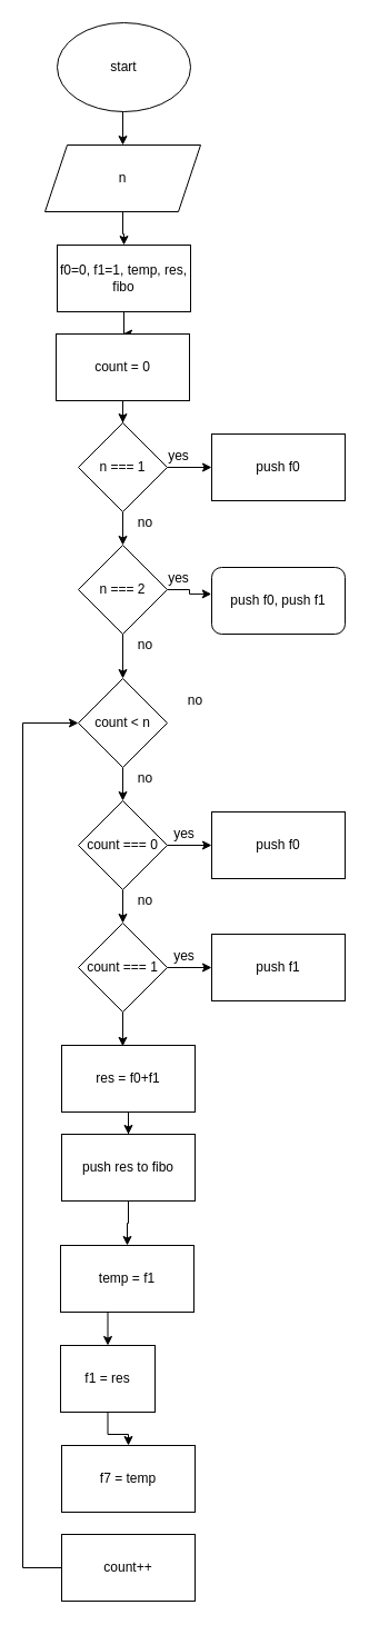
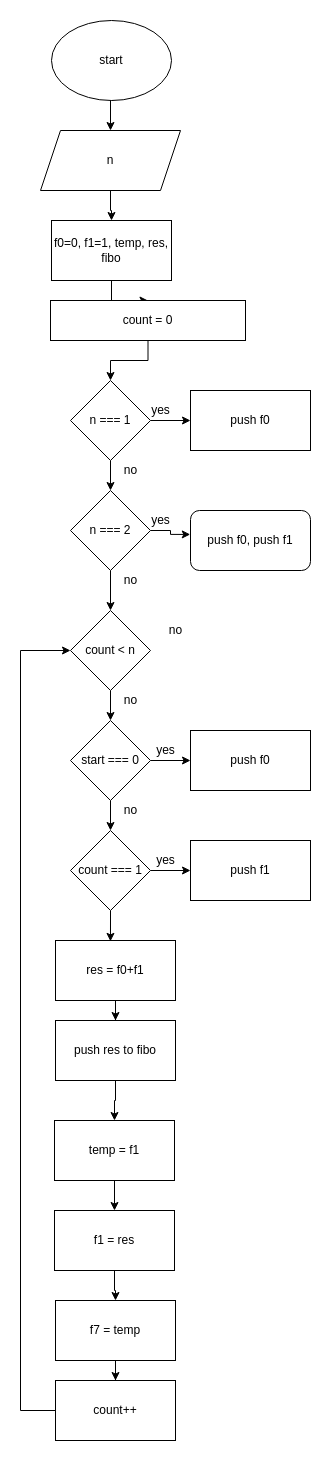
  <mxCell id="0" />
  <mxCell id="1" parent="0" />
  <mxCell id="2" style="edgeStyle=orthogonalEdgeStyle;rounded=0;orthogonalLoop=1;jettySize=auto;html=1;exitX=0.5;exitY=1;exitDx=0;exitDy=0;entryX=0.5;entryY=0;entryDx=0;entryDy=0;" edge="1" parent="1" source="3" target="5"><mxGeometry relative="1" as="geometry" /></mxCell>
  <mxCell id="3" value="start" style="ellipse;whiteSpace=wrap;html=1;" vertex="1" parent="1"><mxGeometry x="51" y="20" width="120" height="80" as="geometry" /></mxCell>
  <mxCell id="4" style="edgeStyle=orthogonalEdgeStyle;rounded=0;orthogonalLoop=1;jettySize=auto;html=1;entryX=0.5;entryY=0;entryDx=0;entryDy=0;" edge="1" parent="1" source="5" target="9"><mxGeometry relative="1" as="geometry" /></mxCell>
  <mxCell id="5" value="n" style="shape=parallelogram;perimeter=parallelogramPerimeter;whiteSpace=wrap;html=1;fixedSize=1;" vertex="1" parent="1"><mxGeometry x="40" y="130" width="140" height="60" as="geometry" /></mxCell>
  <mxCell id="6" style="edgeStyle=orthogonalEdgeStyle;rounded=0;orthogonalLoop=1;jettySize=auto;html=1;entryX=0.5;entryY=0;entryDx=0;entryDy=0;" edge="1" parent="1" source="7" target="38"><mxGeometry relative="1" as="geometry" /></mxCell>
  <mxCell id="7" value="count &amp;lt; n" style="rhombus;whiteSpace=wrap;html=1;" vertex="1" parent="1"><mxGeometry x="70" y="610" width="80" height="80" as="geometry" /></mxCell>
  <mxCell id="8" style="edgeStyle=orthogonalEdgeStyle;rounded=0;orthogonalLoop=1;jettySize=auto;html=1;" edge="1" parent="1" source="9" target="11"><mxGeometry relative="1" as="geometry" /></mxCell>
  <mxCell id="9" value="f0=0, f1=1, temp, res, fibo" style="rounded=0;whiteSpace=wrap;html=1;" vertex="1" parent="1"><mxGeometry x="51" y="220" width="120" height="60" as="geometry" /></mxCell>
  <mxCell id="10" style="edgeStyle=orthogonalEdgeStyle;rounded=0;orthogonalLoop=1;jettySize=auto;html=1;" edge="1" parent="1" source="11" target="16"><mxGeometry relative="1" as="geometry" /></mxCell>
- <mxCell id="11" value="count = 0" style="rounded=0;whiteSpace=wrap;html=1;" vertex="1" parent="1"><mxGeometry x="50" y="300" width="120" height="60" as="geometry" /></mxCell>
+ <mxCell id="11" value="count = 0" style="rounded=0;whiteSpace=wrap;html=1;" vertex="1" parent="1"><mxGeometry x="50" y="300" width="195" height="40" as="geometry" /></mxCell>
  <mxCell id="12" style="edgeStyle=orthogonalEdgeStyle;rounded=0;orthogonalLoop=1;jettySize=auto;html=1;entryX=0.5;entryY=0;entryDx=0;entryDy=0;" edge="1" parent="1" source="13" target="33"><mxGeometry relative="1" as="geometry" /></mxCell>
  <mxCell id="13" value="res = f0+f1" style="rounded=0;whiteSpace=wrap;html=1;" vertex="1" parent="1"><mxGeometry x="55" y="940" width="120" height="60" as="geometry" /></mxCell>
  <mxCell id="14" style="edgeStyle=orthogonalEdgeStyle;rounded=0;orthogonalLoop=1;jettySize=auto;html=1;entryX=0;entryY=0.5;entryDx=0;entryDy=0;" edge="1" parent="1" source="16" target="20"><mxGeometry relative="1" as="geometry" /></mxCell>
  <mxCell id="15" style="edgeStyle=orthogonalEdgeStyle;rounded=0;orthogonalLoop=1;jettySize=auto;html=1;entryX=0.5;entryY=0;entryDx=0;entryDy=0;" edge="1" parent="1" source="16" target="19"><mxGeometry relative="1" as="geometry" /></mxCell>
  <mxCell id="16" value="n === 1" style="rhombus;whiteSpace=wrap;html=1;" vertex="1" parent="1"><mxGeometry x="70" y="380" width="80" height="80" as="geometry" /></mxCell>
  <mxCell id="17" style="edgeStyle=orthogonalEdgeStyle;rounded=0;orthogonalLoop=1;jettySize=auto;html=1;entryX=-0.002;entryY=0.399;entryDx=0;entryDy=0;entryPerimeter=0;" edge="1" parent="1" source="19" target="21"><mxGeometry relative="1" as="geometry" /></mxCell>
  <mxCell id="18" style="edgeStyle=orthogonalEdgeStyle;rounded=0;orthogonalLoop=1;jettySize=auto;html=1;entryX=0.5;entryY=0;entryDx=0;entryDy=0;" edge="1" parent="1" source="19" target="7"><mxGeometry relative="1" as="geometry" /></mxCell>
  <mxCell id="19" value="n === 2" style="rhombus;whiteSpace=wrap;html=1;" vertex="1" parent="1"><mxGeometry x="70" y="490" width="80" height="80" as="geometry" /></mxCell>
  <mxCell id="20" value="push f0" style="rounded=0;whiteSpace=wrap;html=1;" vertex="1" parent="1"><mxGeometry x="190" y="390" width="120" height="60" as="geometry" /></mxCell>
  <mxCell id="21" value="push f0, push f1" style="whiteSpace=wrap;html=1;rounded=1;" vertex="1" parent="1"><mxGeometry x="190" y="510" width="120" height="60" as="geometry" /></mxCell>
  <mxCell id="22" style="edgeStyle=orthogonalEdgeStyle;rounded=0;orthogonalLoop=1;jettySize=auto;html=1;exitX=0.5;exitY=1;exitDx=0;exitDy=0;entryX=0.5;entryY=0;entryDx=0;entryDy=0;" edge="1" parent="1" source="23" target="25"><mxGeometry relative="1" as="geometry" /></mxCell>
  <mxCell id="23" value="temp = f1" style="rounded=0;whiteSpace=wrap;html=1;" vertex="1" parent="1"><mxGeometry x="54" y="1120" width="120" height="60" as="geometry" /></mxCell>
  <mxCell id="24" style="edgeStyle=orthogonalEdgeStyle;rounded=0;orthogonalLoop=1;jettySize=auto;html=1;entryX=0.5;entryY=0;entryDx=0;entryDy=0;" edge="1" parent="1" source="25" target="27"><mxGeometry relative="1" as="geometry" /></mxCell>
- <mxCell id="25" value="f1 = res" style="rounded=0;whiteSpace=wrap;html=1;" vertex="1" parent="1"><mxGeometry x="54" y="1210" width="85" height="60" as="geometry" /></mxCell>
+ <mxCell id="25" value="f1 = res" style="rounded=0;whiteSpace=wrap;html=1;" vertex="1" parent="1"><mxGeometry x="54" y="1210" width="120" height="60" as="geometry" /></mxCell>
+ <mxCell id="26" style="edgeStyle=orthogonalEdgeStyle;rounded=0;orthogonalLoop=1;jettySize=auto;html=1;entryX=0.5;entryY=0;entryDx=0;entryDy=0;" edge="1" parent="1" source="27" target="35"><mxGeometry relative="1" as="geometry" /></mxCell>
  <mxCell id="27" value="f7 = temp" style="rounded=0;whiteSpace=wrap;html=1;" vertex="1" parent="1"><mxGeometry x="55" y="1300" width="120" height="60" as="geometry" /></mxCell>
  <mxCell id="28" value="yes" style="text;html=1;align=center;verticalAlign=middle;resizable=0;points=[];autosize=1;strokeColor=none;fillColor=none;" vertex="1" parent="1"><mxGeometry x="145" y="400" width="30" height="20" as="geometry" /></mxCell>
  <mxCell id="29" value="no" style="text;html=1;align=center;verticalAlign=middle;resizable=0;points=[];autosize=1;strokeColor=none;fillColor=none;" vertex="1" parent="1"><mxGeometry x="115" y="460" width="30" height="20" as="geometry" /></mxCell>
  <mxCell id="30" value="yes" style="text;html=1;align=center;verticalAlign=middle;resizable=0;points=[];autosize=1;strokeColor=none;fillColor=none;" vertex="1" parent="1"><mxGeometry x="145" y="510" width="30" height="20" as="geometry" /></mxCell>
  <mxCell id="31" value="no" style="text;html=1;align=center;verticalAlign=middle;resizable=0;points=[];autosize=1;strokeColor=none;fillColor=none;" vertex="1" parent="1"><mxGeometry x="115" y="570" width="30" height="20" as="geometry" /></mxCell>
  <mxCell id="32" style="edgeStyle=orthogonalEdgeStyle;rounded=0;orthogonalLoop=1;jettySize=auto;html=1;entryX=0.5;entryY=0;entryDx=0;entryDy=0;" edge="1" parent="1" source="33" target="23"><mxGeometry relative="1" as="geometry" /></mxCell>
  <mxCell id="33" value="push res to fibo" style="rounded=0;whiteSpace=wrap;html=1;" vertex="1" parent="1"><mxGeometry x="55" y="1020" width="120" height="60" as="geometry" /></mxCell>
  <mxCell id="34" style="edgeStyle=orthogonalEdgeStyle;rounded=0;orthogonalLoop=1;jettySize=auto;html=1;entryX=0;entryY=0.5;entryDx=0;entryDy=0;" edge="1" parent="1" source="35" target="7"><mxGeometry relative="1" as="geometry"><mxPoint x="10" y="650.833" as="targetPoint" /><Array as="points"><mxPoint x="20" y="1410" /><mxPoint x="20" y="650" /></Array></mxGeometry></mxCell>
  <mxCell id="35" value="count++" style="rounded=0;whiteSpace=wrap;html=1;" vertex="1" parent="1"><mxGeometry x="55" y="1380" width="120" height="60" as="geometry" /></mxCell>
  <mxCell id="36" style="edgeStyle=orthogonalEdgeStyle;rounded=0;orthogonalLoop=1;jettySize=auto;html=1;entryX=0.5;entryY=0;entryDx=0;entryDy=0;" edge="1" parent="1" source="38" target="41"><mxGeometry relative="1" as="geometry" /></mxCell>
  <mxCell id="37" style="edgeStyle=orthogonalEdgeStyle;rounded=0;orthogonalLoop=1;jettySize=auto;html=1;entryX=0;entryY=0.5;entryDx=0;entryDy=0;" edge="1" parent="1" source="38" target="45"><mxGeometry relative="1" as="geometry" /></mxCell>
- <mxCell id="38" value="count === 0" style="rhombus;whiteSpace=wrap;html=1;" vertex="1" parent="1"><mxGeometry x="70" y="720" width="80" height="80" as="geometry" /></mxCell>
+ <mxCell id="38" value="start === 0" style="rhombus;whiteSpace=wrap;html=1;" vertex="1" parent="1"><mxGeometry x="70" y="720" width="80" height="80" as="geometry" /></mxCell>
  <mxCell id="39" style="edgeStyle=orthogonalEdgeStyle;rounded=0;orthogonalLoop=1;jettySize=auto;html=1;" edge="1" parent="1" source="41" target="46"><mxGeometry relative="1" as="geometry" /></mxCell>
  <mxCell id="40" style="edgeStyle=orthogonalEdgeStyle;rounded=0;orthogonalLoop=1;jettySize=auto;html=1;entryX=0.458;entryY=0.014;entryDx=0;entryDy=0;entryPerimeter=0;" edge="1" parent="1" source="41" target="13"><mxGeometry relative="1" as="geometry" /></mxCell>
  <mxCell id="41" value="count === 1" style="rhombus;whiteSpace=wrap;html=1;" vertex="1" parent="1"><mxGeometry x="70" y="830" width="80" height="80" as="geometry" /></mxCell>
  <mxCell id="42" value="no" style="text;html=1;align=center;verticalAlign=middle;resizable=0;points=[];autosize=1;strokeColor=none;fillColor=none;" vertex="1" parent="1"><mxGeometry x="160" y="620" width="30" height="20" as="geometry" /></mxCell>
  <mxCell id="43" value="no" style="text;html=1;align=center;verticalAlign=middle;resizable=0;points=[];autosize=1;strokeColor=none;fillColor=none;" vertex="1" parent="1"><mxGeometry x="115" y="690" width="30" height="20" as="geometry" /></mxCell>
  <mxCell id="44" value="no" style="text;html=1;align=center;verticalAlign=middle;resizable=0;points=[];autosize=1;strokeColor=none;fillColor=none;" vertex="1" parent="1"><mxGeometry x="115" y="800" width="30" height="20" as="geometry" /></mxCell>
  <mxCell id="45" value="push f0" style="rounded=0;whiteSpace=wrap;html=1;" vertex="1" parent="1"><mxGeometry x="190" y="730" width="120" height="60" as="geometry" /></mxCell>
  <mxCell id="46" value="push f1" style="rounded=0;whiteSpace=wrap;html=1;" vertex="1" parent="1"><mxGeometry x="190" y="840" width="120" height="60" as="geometry" /></mxCell>
  <mxCell id="47" value="yes" style="text;html=1;align=center;verticalAlign=middle;resizable=0;points=[];autosize=1;strokeColor=none;fillColor=none;" vertex="1" parent="1"><mxGeometry x="150" y="740" width="30" height="20" as="geometry" /></mxCell>
  <mxCell id="48" value="yes" style="text;html=1;align=center;verticalAlign=middle;resizable=0;points=[];autosize=1;strokeColor=none;fillColor=none;" vertex="1" parent="1"><mxGeometry x="150" y="850" width="30" height="20" as="geometry" /></mxCell>
